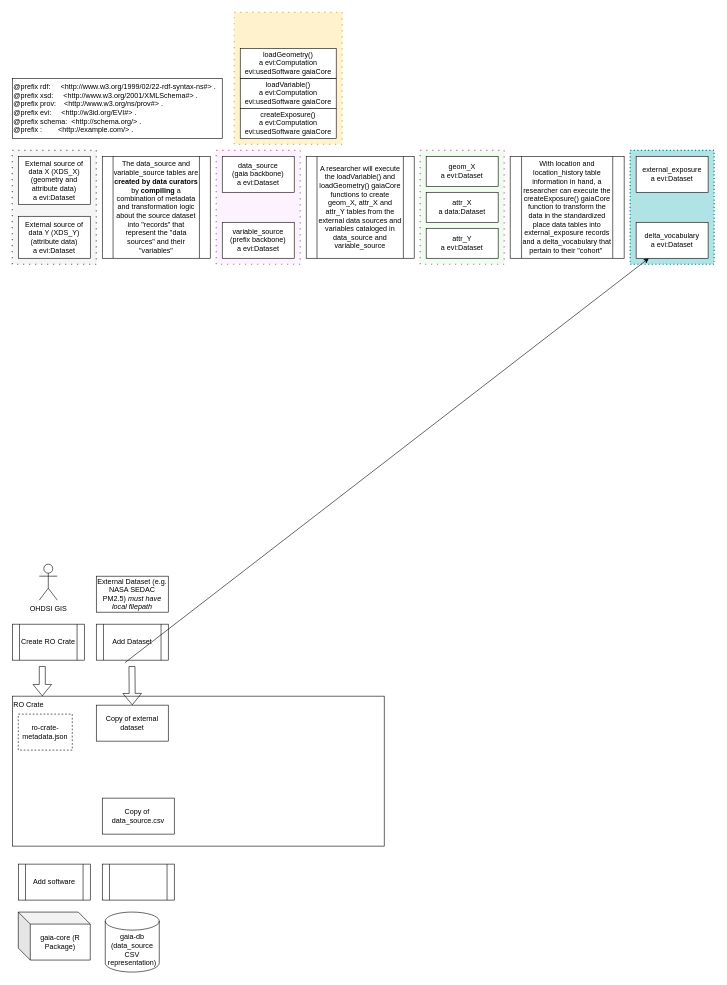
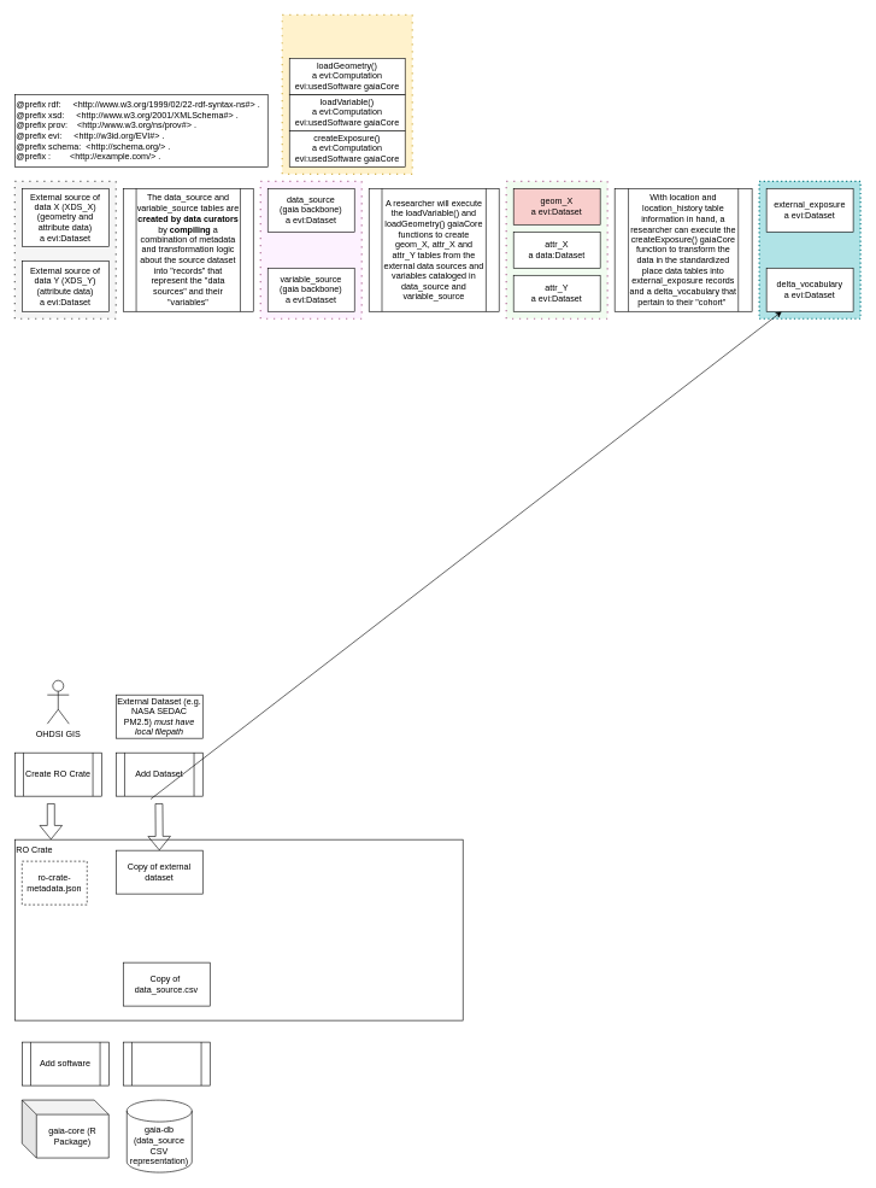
  <mxCell id="0" />
  <mxCell id="1" parent="0" />
  <mxCell id="2" value="" style="rounded=0;whiteSpace=wrap;html=1;strokeColor=#666666;fillColor=#f5f5f5;perimeterSpacing=5;strokeWidth=2;dashed=1;dashPattern=1 4;fontColor=#333333;" vertex="1" parent="1"><mxGeometry x="20" y="250" width="140" height="190" as="geometry" /></mxCell>
  <mxCell id="3" value="" style="verticalLabelPosition=bottom;verticalAlign=top;html=1;shape=mxgraph.basic.rect;fillColor2=none;strokeWidth=2;size=20;indent=5;fillColor=#b0e3e6;strokeColor=#0e8088;dashed=1;dashPattern=1 2;" vertex="1" parent="1"><mxGeometry x="1050" y="250" width="140" height="190" as="geometry" /></mxCell>
  <mxCell id="4" value="" style="rounded=0;whiteSpace=wrap;html=1;strokeColor=#B5739D;fillColor=#FDF2FF;perimeterSpacing=5;strokeWidth=2;dashed=1;dashPattern=1 4;" vertex="1" parent="1"><mxGeometry x="360" y="250" width="140" height="190" as="geometry" /></mxCell>
  <mxCell id="5" value="" style="rounded=0;whiteSpace=wrap;html=1;strokeColor=#B5739D;fillColor=#F1FCF0;perimeterSpacing=5;strokeWidth=2;dashed=1;dashPattern=1 4;" vertex="1" parent="1"><mxGeometry x="700" y="250" width="140" height="190" as="geometry" /></mxCell>
  <mxCell id="6" value="External Dataset (e.g. NASA SEDAC PM2.5) &lt;i&gt;must have local filepath&lt;/i&gt;" style="rounded=0;whiteSpace=wrap;html=1;" parent="1" vertex="1"><mxGeometry x="160" y="960" width="120" height="60" as="geometry" /></mxCell>
  <mxCell id="7" value="" style="rounded=0;whiteSpace=wrap;html=1;" parent="1" vertex="1"><mxGeometry x="170" y="1190" width="120" height="60" as="geometry" /></mxCell>
  <mxCell id="8" value="RO Crate" style="rounded=0;whiteSpace=wrap;html=1;align=left;verticalAlign=top;" parent="1" vertex="1"><mxGeometry x="20" y="1160" width="620" height="250" as="geometry" /></mxCell>
  <mxCell id="9" value="Create RO Crate" style="shape=process;whiteSpace=wrap;html=1;backgroundOutline=1;" parent="1" vertex="1"><mxGeometry x="20" y="1040" width="120" height="60" as="geometry" /></mxCell>
  <mxCell id="10" value="" style="shape=flexArrow;endArrow=classic;html=1;rounded=0;" parent="1" edge="1"><mxGeometry width="50" height="50" relative="1" as="geometry"><mxPoint x="70" y="1110" as="sourcePoint" /><mxPoint x="70" y="1160" as="targetPoint" /></mxGeometry></mxCell>
  <mxCell id="11" value="OHDSI GIS" style="shape=umlActor;verticalLabelPosition=bottom;verticalAlign=top;html=1;outlineConnect=0;" parent="1" vertex="1"><mxGeometry x="65" y="940" width="30" height="60" as="geometry" /></mxCell>
  <mxCell id="12" value="Add Dataset" style="shape=process;whiteSpace=wrap;html=1;backgroundOutline=1;" parent="1" vertex="1"><mxGeometry x="160" y="1040" width="120" height="60" as="geometry" /></mxCell>
  <mxCell id="13" value="Copy of external dataset" style="rounded=0;whiteSpace=wrap;html=1;" parent="1" vertex="1"><mxGeometry x="160" y="1175" width="120" height="60" as="geometry" /></mxCell>
  <mxCell id="14" value="" style="shape=flexArrow;endArrow=classic;html=1;rounded=0;entryX=0.5;entryY=0;entryDx=0;entryDy=0;" parent="1" target="13" edge="1"><mxGeometry width="50" height="50" relative="1" as="geometry"><mxPoint x="219.5" y="1110" as="sourcePoint" /><mxPoint x="219.5" y="1160" as="targetPoint" /></mxGeometry></mxCell>
  <mxCell id="15" value="ro-crate-metadata.json" style="rounded=0;whiteSpace=wrap;html=1;dashed=1;" parent="1" vertex="1"><mxGeometry x="30" y="1190" width="90" height="60" as="geometry" /></mxCell>
  <mxCell id="16" value="" style="endArrow=classic;html=1;rounded=0;exitX=0.4;exitY=1.067;exitDx=0;exitDy=0;exitPerimeter=0;" parent="1" source="12" target="34" edge="1"><mxGeometry width="50" height="50" relative="1" as="geometry"><mxPoint x="470" y="1290" as="sourcePoint" /><mxPoint x="520" y="1240" as="targetPoint" /></mxGeometry></mxCell>
  <mxCell id="17" value="gaia-core (R Package)" style="shape=cube;whiteSpace=wrap;html=1;boundedLbl=1;backgroundOutline=1;darkOpacity=0.05;darkOpacity2=0.1;" parent="1" vertex="1"><mxGeometry x="30" y="1520" width="120" height="80" as="geometry" /></mxCell>
  <mxCell id="18" value="gaia-db (data_source CSV representation)" style="shape=cylinder3;whiteSpace=wrap;html=1;boundedLbl=1;backgroundOutline=1;size=15;" parent="1" vertex="1"><mxGeometry x="175" y="1520" width="90" height="100" as="geometry" /></mxCell>
  <mxCell id="19" value="" style="shape=process;whiteSpace=wrap;html=1;backgroundOutline=1;" parent="1" vertex="1"><mxGeometry x="170" y="1440" width="120" height="60" as="geometry" /></mxCell>
  <mxCell id="20" value="Add software" style="shape=process;whiteSpace=wrap;html=1;backgroundOutline=1;" parent="1" vertex="1"><mxGeometry x="30" y="1440" width="120" height="60" as="geometry" /></mxCell>
  <mxCell id="21" value="Copy of&amp;nbsp; data_source.csv" style="rounded=0;whiteSpace=wrap;html=1;" parent="1" vertex="1"><mxGeometry x="170" y="1330" width="120" height="60" as="geometry" /></mxCell>
  <mxCell id="22" value="External source of data X (XDS_X)&lt;br&gt;(geometry and attribute data)&lt;br&gt;a evi:Dataset&lt;br&gt;" style="rounded=0;whiteSpace=wrap;html=1;" parent="1" vertex="1"><mxGeometry x="30" y="260" width="120" height="80" as="geometry" /></mxCell>
  <mxCell id="23" value="External source of data Y (XDS_Y)&lt;br&gt;(attribute data)&lt;br&gt;a evi:Dataset" style="rounded=0;whiteSpace=wrap;html=1;" parent="1" vertex="1"><mxGeometry x="30" y="360" width="120" height="70" as="geometry" /></mxCell>
  <mxCell id="24" value="data_source&lt;br&gt;(gaia backbone)&lt;br&gt;a evi:Dataset&lt;span style=&quot;color: rgba(0, 0, 0, 0); font-family: monospace; font-size: 0px; text-align: start;&quot;&gt;CmxGraphModel%3E%3Croot%3E%3CmxCell%20id%3D%220%22%2F%3E%3CmxCell%20id%3D%221%22%20parent%3D%220%22%2F%3E%3CmxCell%20id%3D%222%22%20value%3D%22%22%20style%3D%22shape%3DflexArrow%3BendArrow%3Dclassic%3Bhtml%3D1%3Brounded%3D0%3B%22%20edge%3D%221%22%20parent%3D%221%22%3E%3CmxGeometry%20width%3D%2250%22%20height%3D%2250%22%20relative%3D%221%22%20as%3D%22geometry%22%3E%3CmxPoint%20x%3D%22125%22%20y%3D%22-520%22%20as%3D%22sourcePoint%22%2F%3E%3CmxPoint%20x%3D%22165%22%20y%3D%22-520%22%20as%3D%22targetPoint%22%2F%3E%3C%2FmxGeometry%3E%3C%2FmxCell%3E%3C%2Froot%3E%3C%2FmxGraphModel%3Ea evi:Datas&lt;br&gt;&lt;/span&gt;" style="rounded=0;whiteSpace=wrap;html=1;" parent="1" vertex="1"><mxGeometry x="370" y="260" width="120" height="60" as="geometry" /></mxCell>
  <mxCell id="25" value="&lt;div&gt;@prefix rdf:&amp;nbsp; &amp;nbsp; &amp;nbsp;&amp;lt;http://www.w3.org/1999/02/22-rdf-syntax-ns#&amp;gt; .&lt;/div&gt;&lt;div style=&quot;&quot;&gt;@prefix xsd:&amp;nbsp; &amp;nbsp; &amp;nbsp;&amp;lt;http://www.w3.org/2001/XMLSchema#&amp;gt; .&lt;/div&gt;&lt;div&gt;@prefix prov:&amp;nbsp; &amp;nbsp; &amp;lt;http://www.w3.org/ns/prov#&amp;gt; .&lt;/div&gt;&lt;div&gt;@prefix evi:&amp;nbsp; &amp;nbsp; &amp;nbsp;&amp;lt;http://w3id.org/EVI#&amp;gt; .&lt;/div&gt;&lt;div&gt;@prefix schema:&amp;nbsp; &amp;lt;http://schema.org/&amp;gt; .&lt;/div&gt;&lt;div&gt;@prefix :&amp;nbsp; &amp;nbsp; &amp;nbsp; &amp;nbsp; &amp;lt;http://example.com/&amp;gt; .&lt;/div&gt;" style="rounded=0;whiteSpace=wrap;html=1;align=left;" parent="1" vertex="1"><mxGeometry x="20" y="130" width="350" height="100" as="geometry" /></mxCell>
- <mxCell id="26" value="variable_source&lt;br&gt;(prefix backbone)&lt;br&gt;a evi:Dataset" style="rounded=0;whiteSpace=wrap;html=1;" parent="1" vertex="1"><mxGeometry x="370" y="370" width="120" height="60" as="geometry" /></mxCell>
+ <mxCell id="26" value="variable_source&lt;br&gt;(gaia backbone)&lt;br&gt;a evi:Dataset" style="rounded=0;whiteSpace=wrap;html=1;" parent="1" vertex="1"><mxGeometry x="370" y="370" width="120" height="60" as="geometry" /></mxCell>
  <mxCell id="27" value="The data_source and variable_source tables are &lt;b&gt;created by data curators&lt;/b&gt; by &lt;b&gt;compiling&lt;/b&gt; a combination of metadata and transformation logic about the source dataset into &quot;records&quot; that represent the &quot;data sources&quot; and their &quot;variables&quot;" style="shape=process;whiteSpace=wrap;html=1;backgroundOutline=1;" vertex="1" parent="1"><mxGeometry x="170" y="260" width="180" height="170" as="geometry" /></mxCell>
- <mxCell id="28" value="geom_X&lt;br&gt;a evi:Dataset" style="rounded=0;whiteSpace=wrap;html=1;" vertex="1" parent="1"><mxGeometry x="710" y="260" width="120" height="50" as="geometry" /></mxCell>
+ <mxCell id="28" value="geom_X&lt;br&gt;a evi:Dataset" style="rounded=0;whiteSpace=wrap;html=1;fillColor=#f8cecc;" vertex="1" parent="1"><mxGeometry x="710" y="260" width="120" height="50" as="geometry" /></mxCell>
  <mxCell id="29" value="A researcher will execute the loadVariable() and loadGeometry() gaiaCore functions to create geom_X, attr_X and attr_Y tables from the external data sources and variables cataloged in data_source and variable_source" style="shape=process;whiteSpace=wrap;html=1;backgroundOutline=1;" vertex="1" parent="1"><mxGeometry x="510" y="260" width="180" height="170" as="geometry" /></mxCell>
  <mxCell id="30" value="attr_X&lt;br&gt;a data:Dataset" style="rounded=0;whiteSpace=wrap;html=1;" vertex="1" parent="1"><mxGeometry x="710" y="320" width="120" height="50" as="geometry" /></mxCell>
  <mxCell id="31" value="attr_Y&lt;br&gt;a evi:Dataset" style="rounded=0;whiteSpace=wrap;html=1;" vertex="1" parent="1"><mxGeometry x="710" y="380" width="120" height="50" as="geometry" /></mxCell>
  <mxCell id="32" value="With location and location_history table information in hand, a researcher can execute the createExposure() gaiaCore function to transform the data in the standardized place data tables into external_exposure records and a delta_vocabulary that pertain to their &quot;cohort&quot;&amp;nbsp;" style="shape=process;whiteSpace=wrap;html=1;backgroundOutline=1;" vertex="1" parent="1"><mxGeometry x="850" y="260" width="190" height="170" as="geometry" /></mxCell>
  <mxCell id="33" value="external_exposure&lt;br&gt;a evi:Dataset" style="rounded=0;whiteSpace=wrap;html=1;" vertex="1" parent="1"><mxGeometry x="1060" y="260" width="120" height="60" as="geometry" /></mxCell>
  <mxCell id="34" value="delta_vocabulary&lt;br&gt;a evi:Dataset" style="rounded=0;whiteSpace=wrap;html=1;" vertex="1" parent="1"><mxGeometry x="1060" y="370" width="120" height="60" as="geometry" /></mxCell>
  <mxCell id="35" value="" style="group" vertex="1" connectable="0" parent="1"><mxGeometry x="390" y="20" width="180" height="220" as="geometry" /></mxCell>
  <mxCell id="36" value="" style="rounded=0;whiteSpace=wrap;html=1;strokeColor=#d6b656;fillColor=#fff2cc;perimeterSpacing=5;strokeWidth=2;dashed=1;dashPattern=1 4;" vertex="1" parent="35"><mxGeometry width="180" height="220" as="geometry" /></mxCell>
  <mxCell id="37" value="loadVariable()&lt;br&gt;a evi:Computation&lt;br&gt;evi:usedSoftware gaiaCore" style="rounded=0;whiteSpace=wrap;html=1;" vertex="1" parent="35"><mxGeometry x="10" y="110" width="160" height="50" as="geometry" /></mxCell>
  <mxCell id="38" value="loadGeometry()&lt;br&gt;a evi:Computation&lt;br&gt;evi:usedSoftware gaiaCore" style="rounded=0;whiteSpace=wrap;html=1;" vertex="1" parent="35"><mxGeometry x="10" y="60" width="160" height="50" as="geometry" /></mxCell>
  <mxCell id="39" value="createExposure()&lt;br&gt;a evi:Computation&lt;br&gt;evi:usedSoftware gaiaCore" style="rounded=0;whiteSpace=wrap;html=1;" vertex="1" parent="35"><mxGeometry x="10" y="160" width="160" height="50" as="geometry" /></mxCell>
